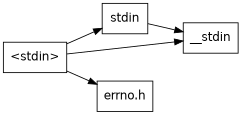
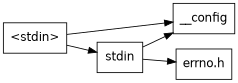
  digraph {
    fontname="DejaVu Sans"
    rankdir=LR
    node [fontname="DejaVu Sans" shape=box]
    edge [fontname="DejaVu Sans"]
    n1 [label="\<stdin\>"]
    n2 [label=stdin]
-   n3 [label=__stdin]
+   n3 [label=__config]
    n4 [label="errno.h"]
    n1 -> n2
    n1 -> n3
    n2 -> n3
-   n1 -> n4
+   n2 -> n4
  }
